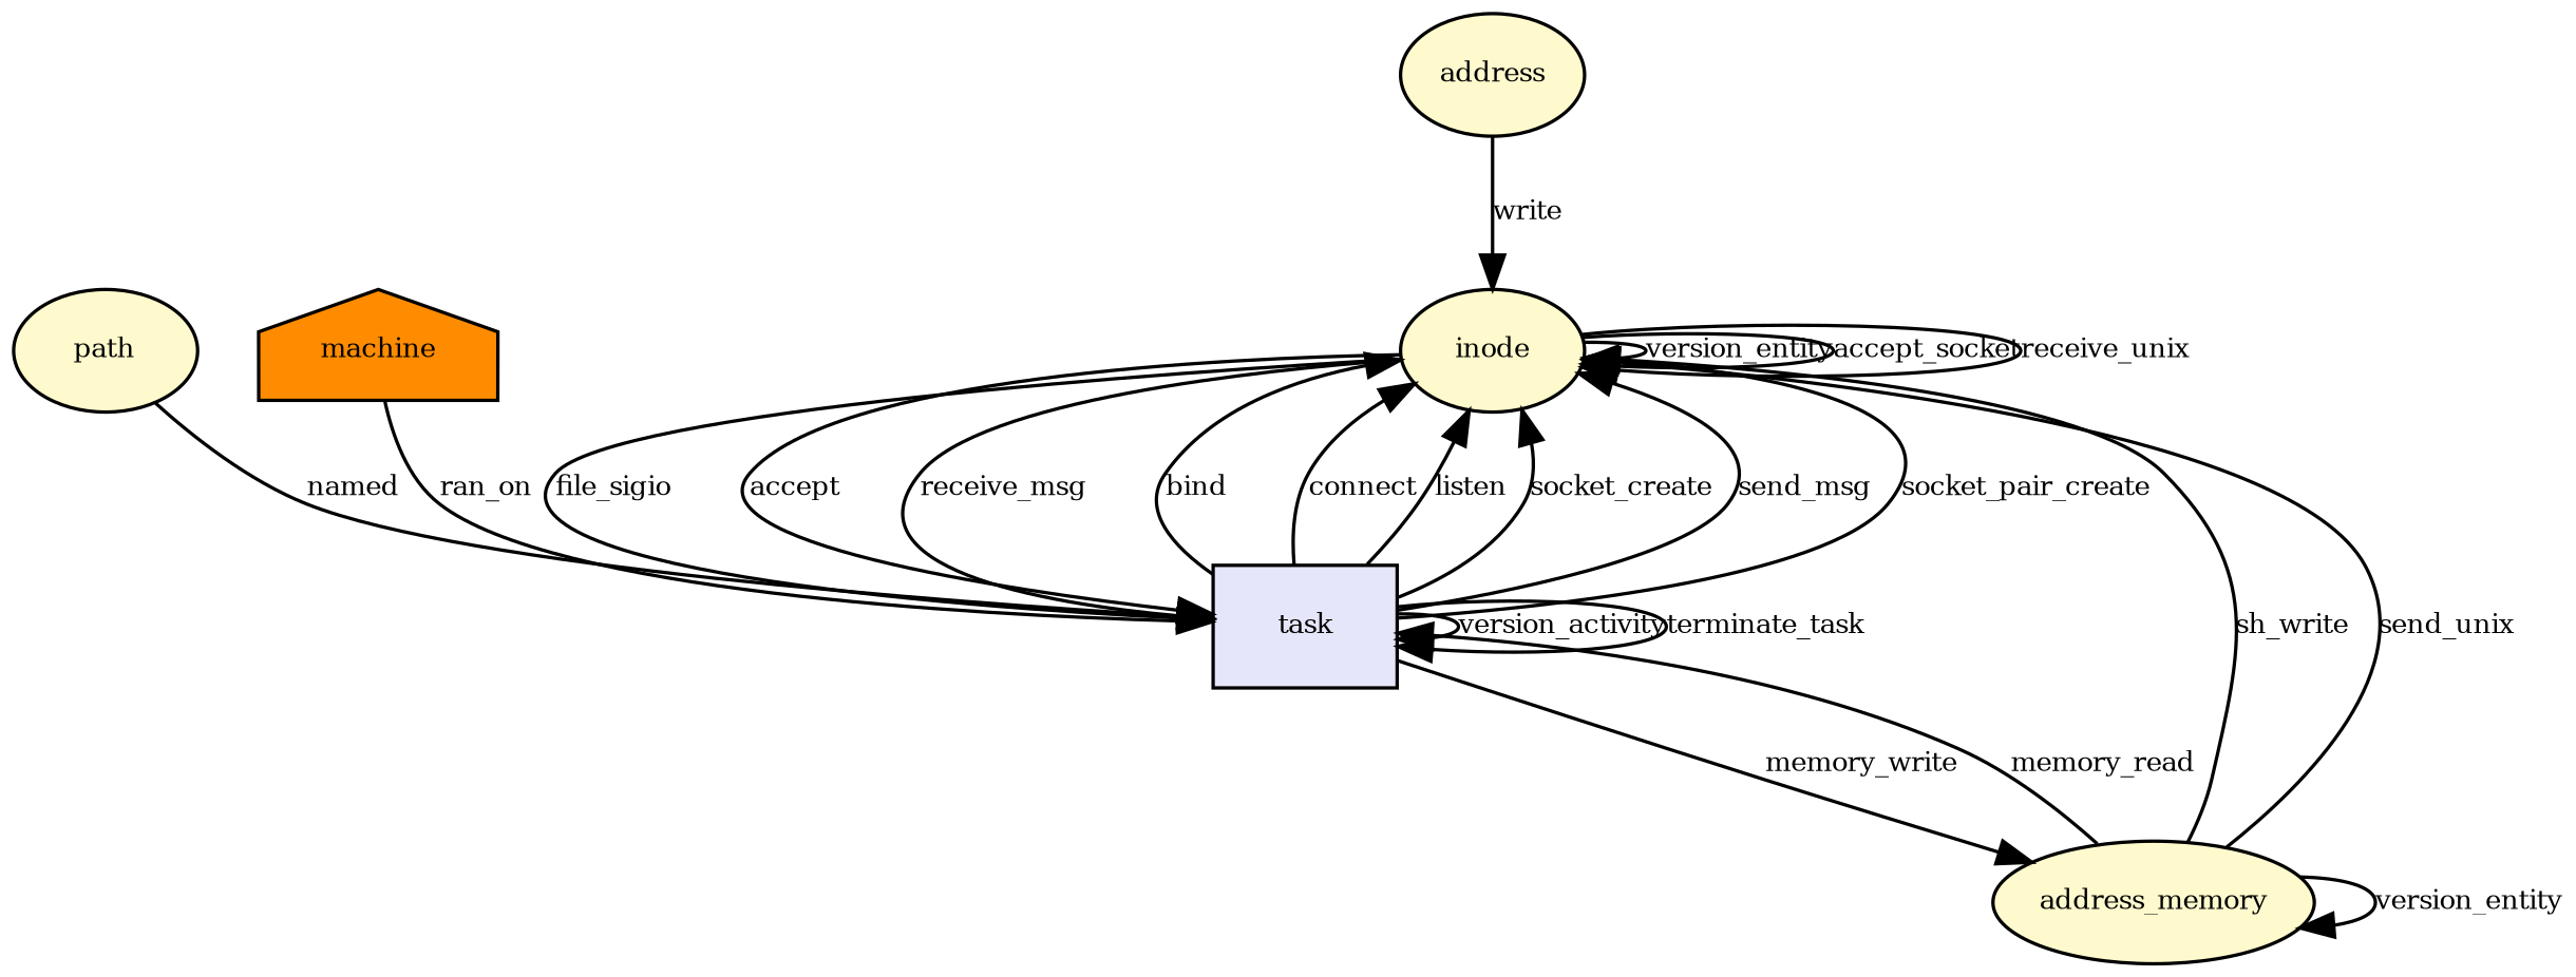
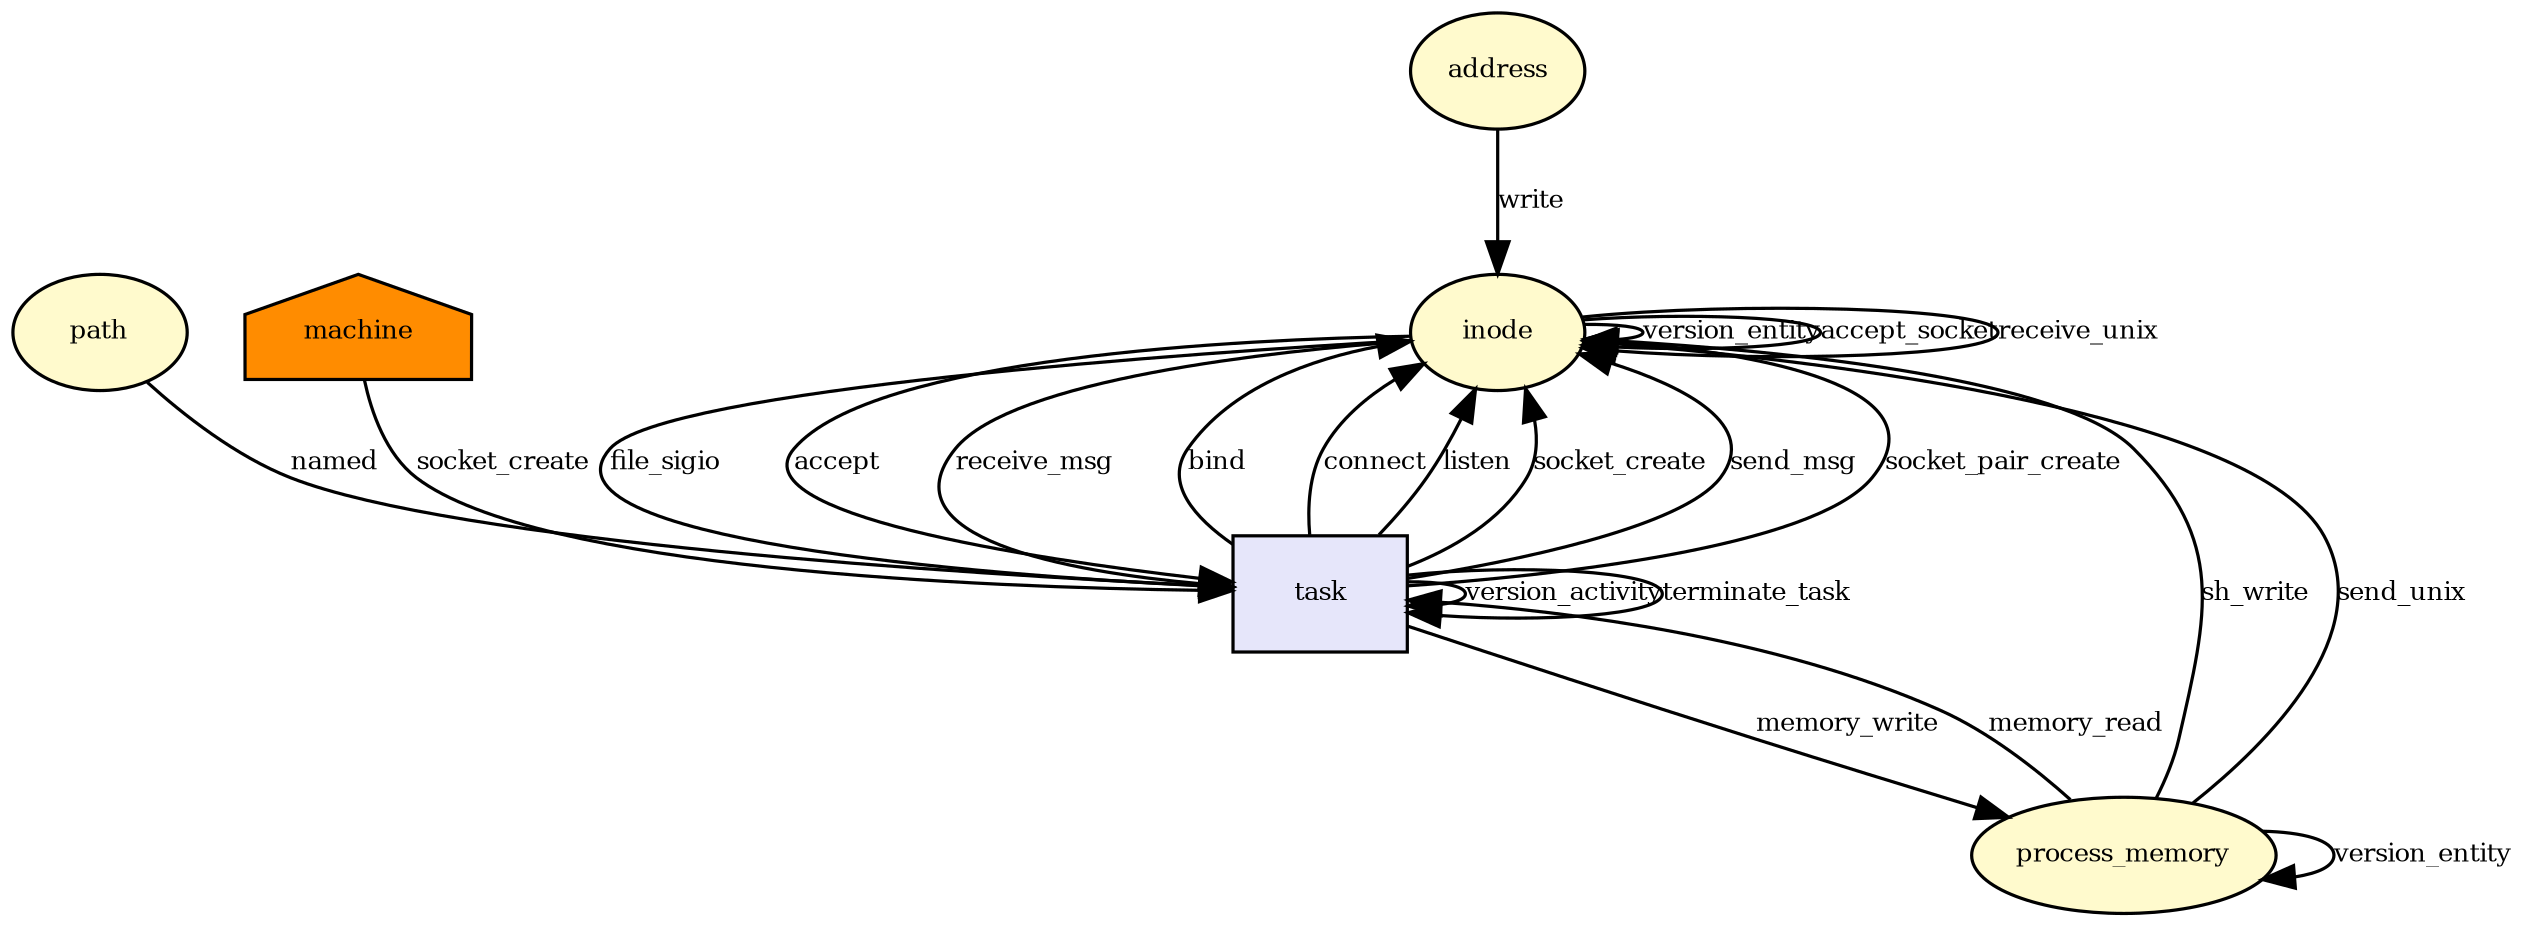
  digraph {
    node [fillcolor="#fffacd" fontsize=8 shape=ellipse style=filled]
    edge [fontsize=8]
    n1 [label=inode]
    n2 [fillcolor="#e6e6fa" label=task shape=rectangle]
-   n3 [label=address_memory]
+   n3 [label=process_memory]
    n4 [label=path]
    n5 [fillcolor="#ff8c00" label=machine shape=house]
    n6 [label=address]
    n1 -> n1 [label=version_entity]
    n1 -> n1 [label=accept_socket]
    n1 -> n1 [label=receive_unix]
    n1 -> n2 [label=file_sigio]
    n1 -> n2 [label=accept]
    n1 -> n2 [label=receive_msg]
    n2 -> n1 [label=bind]
    n2 -> n1 [label=connect]
    n2 -> n1 [label=listen]
    n2 -> n1 [label=socket_create]
    n2 -> n1 [label=send_msg]
    n2 -> n1 [label=socket_pair_create]
    n2 -> n2 [label=version_activity]
    n2 -> n2 [label=terminate_task]
    n2 -> n3 [label=memory_write]
    n3 -> n1 [label=sh_write]
    n3 -> n1 [label=send_unix]
    n3 -> n2 [label=memory_read]
    n3 -> n3 [label=version_entity]
    n4 -> n2 [label=named]
-   n5 -> n2 [label=ran_on]
+   n5 -> n2 [label=socket_create]
    n6 -> n1 [label=write]
  }
